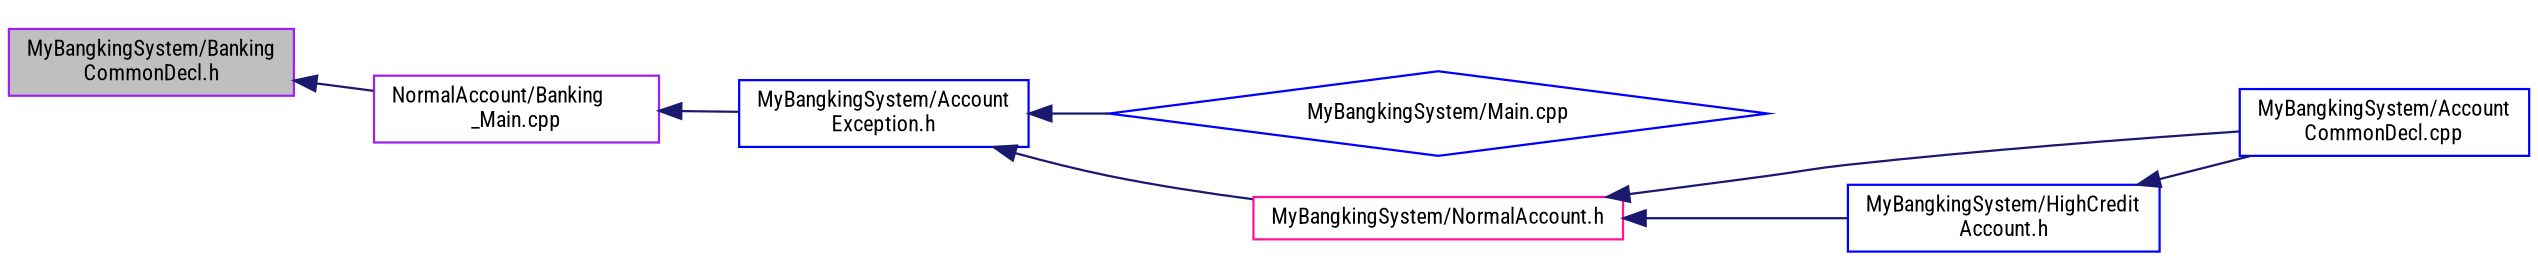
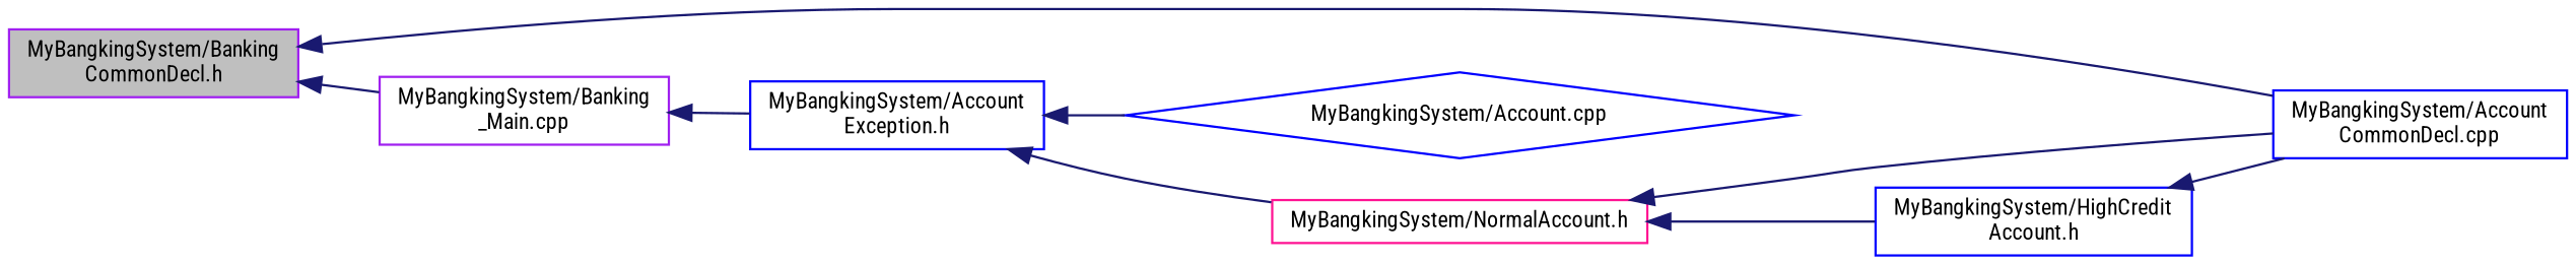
  digraph {
    fontname="Roboto Condensed"
    rankdir=LR
    node [color=blue fillcolor=white fontname="Roboto Condensed" fontsize=10 shape=box style=filled]
    edge [color=midnightblue dir=back fontname="Roboto Condensed" fontsize=10 labelfontname=Helvetica labelfontsize=10 style=solid]
    n1 [color=purple fillcolor=grey75 fontcolor=black height=0.2 label="MyBangkingSystem/Banking\lCommonDecl.h" width=0.4]
    n2 [height=0.2 label="MyBangkingSystem/Account\lCommonDecl.cpp" width=0.4]
-   n3 [color=purple height=0.2 label="NormalAccount/Banking\l_Main.cpp" width=0.4]
-   n4 [height=0.2 label="MyBangkingSystem/Main.cpp" shape=diamond width=0.4]
+   n3 [color=purple height=0.2 label="MyBangkingSystem/Banking\l_Main.cpp" width=0.4]
+   n4 [height=0.2 label="MyBangkingSystem/Account.cpp" shape=diamond width=0.4]
    n5 [height=0.2 label="MyBangkingSystem/Account\lException.h" width=0.4]
    n6 [color=deeppink height=0.2 label="MyBangkingSystem/NormalAccount.h" width=0.4]
    n7 [height=0.2 label="MyBangkingSystem/HighCredit\lAccount.h" width=0.4]
+   n1 -> n2
    n1 -> n3
    n3 -> n5
    n5 -> n4
    n5 -> n6
    n6 -> n2
    n6 -> n7
    n7 -> n2
  }
